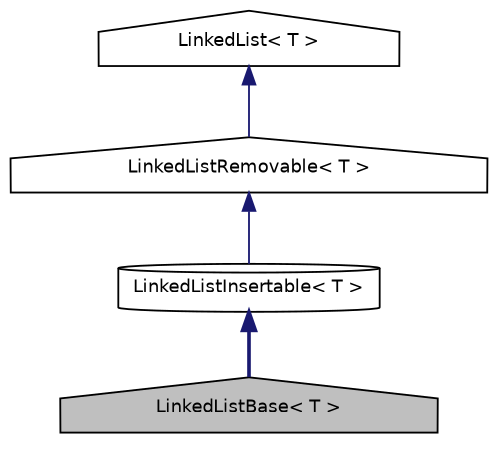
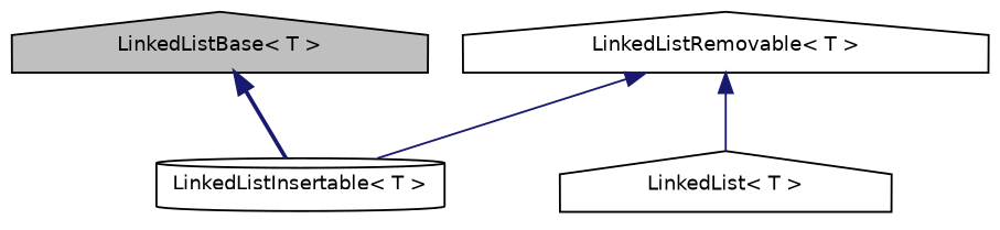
  digraph {
    node [color=black fillcolor=white fontname=Helvetica fontsize=10 shape=house style=filled]
    edge [color=midnightblue dir=back fontname=Helvetica fontsize=10 labelfontname=Helvetica labelfontsize=10 style=solid]
    n1 [fillcolor=grey75 fontcolor=black height=0.2 label="LinkedListBase\< T \>" width=0.4]
    n2 [height=0.2 label="LinkedListInsertable\< T \>" shape=cylinder width=0.4]
    n3 [height=0.2 label="LinkedListRemovable\< T \>" width=0.4]
    n4 [height=0.2 label="LinkedList\< T \>" width=0.4]
-   n2 -> n1 [style=bold]
+   n1 -> n2 [style=bold]
    n3 -> n2
-   n4 -> n3
+   n3 -> n4
  }
